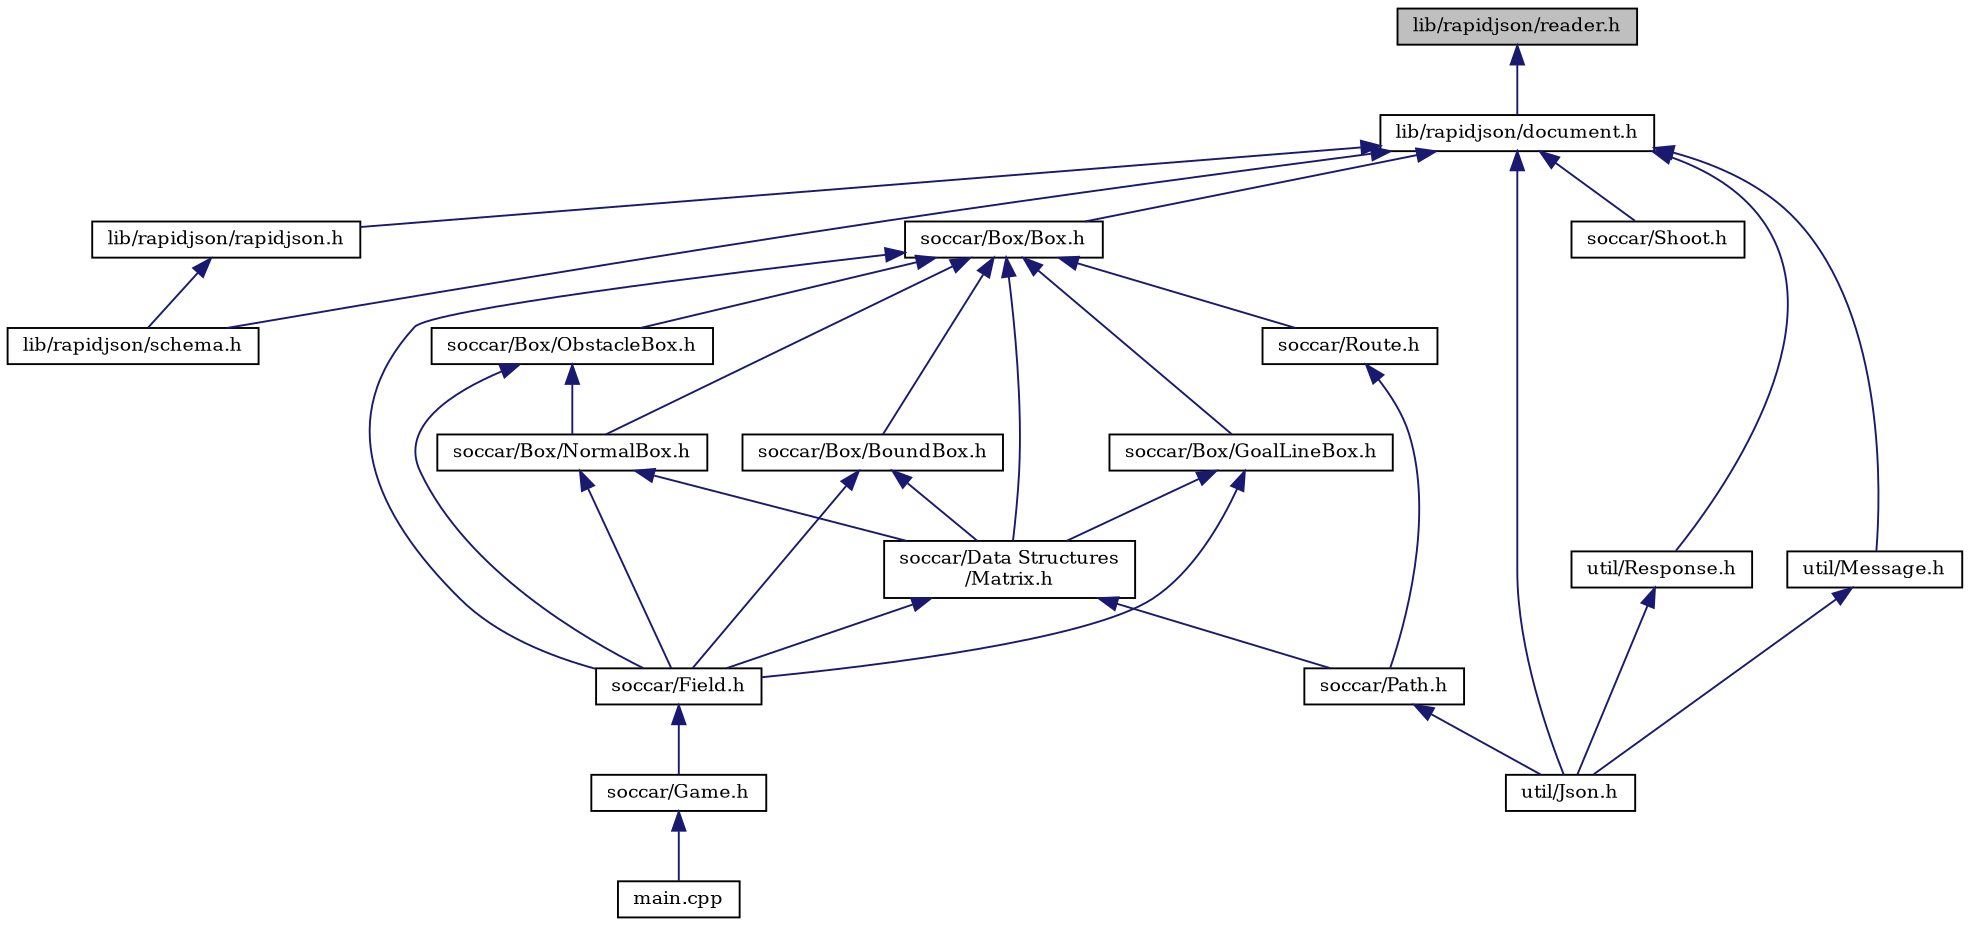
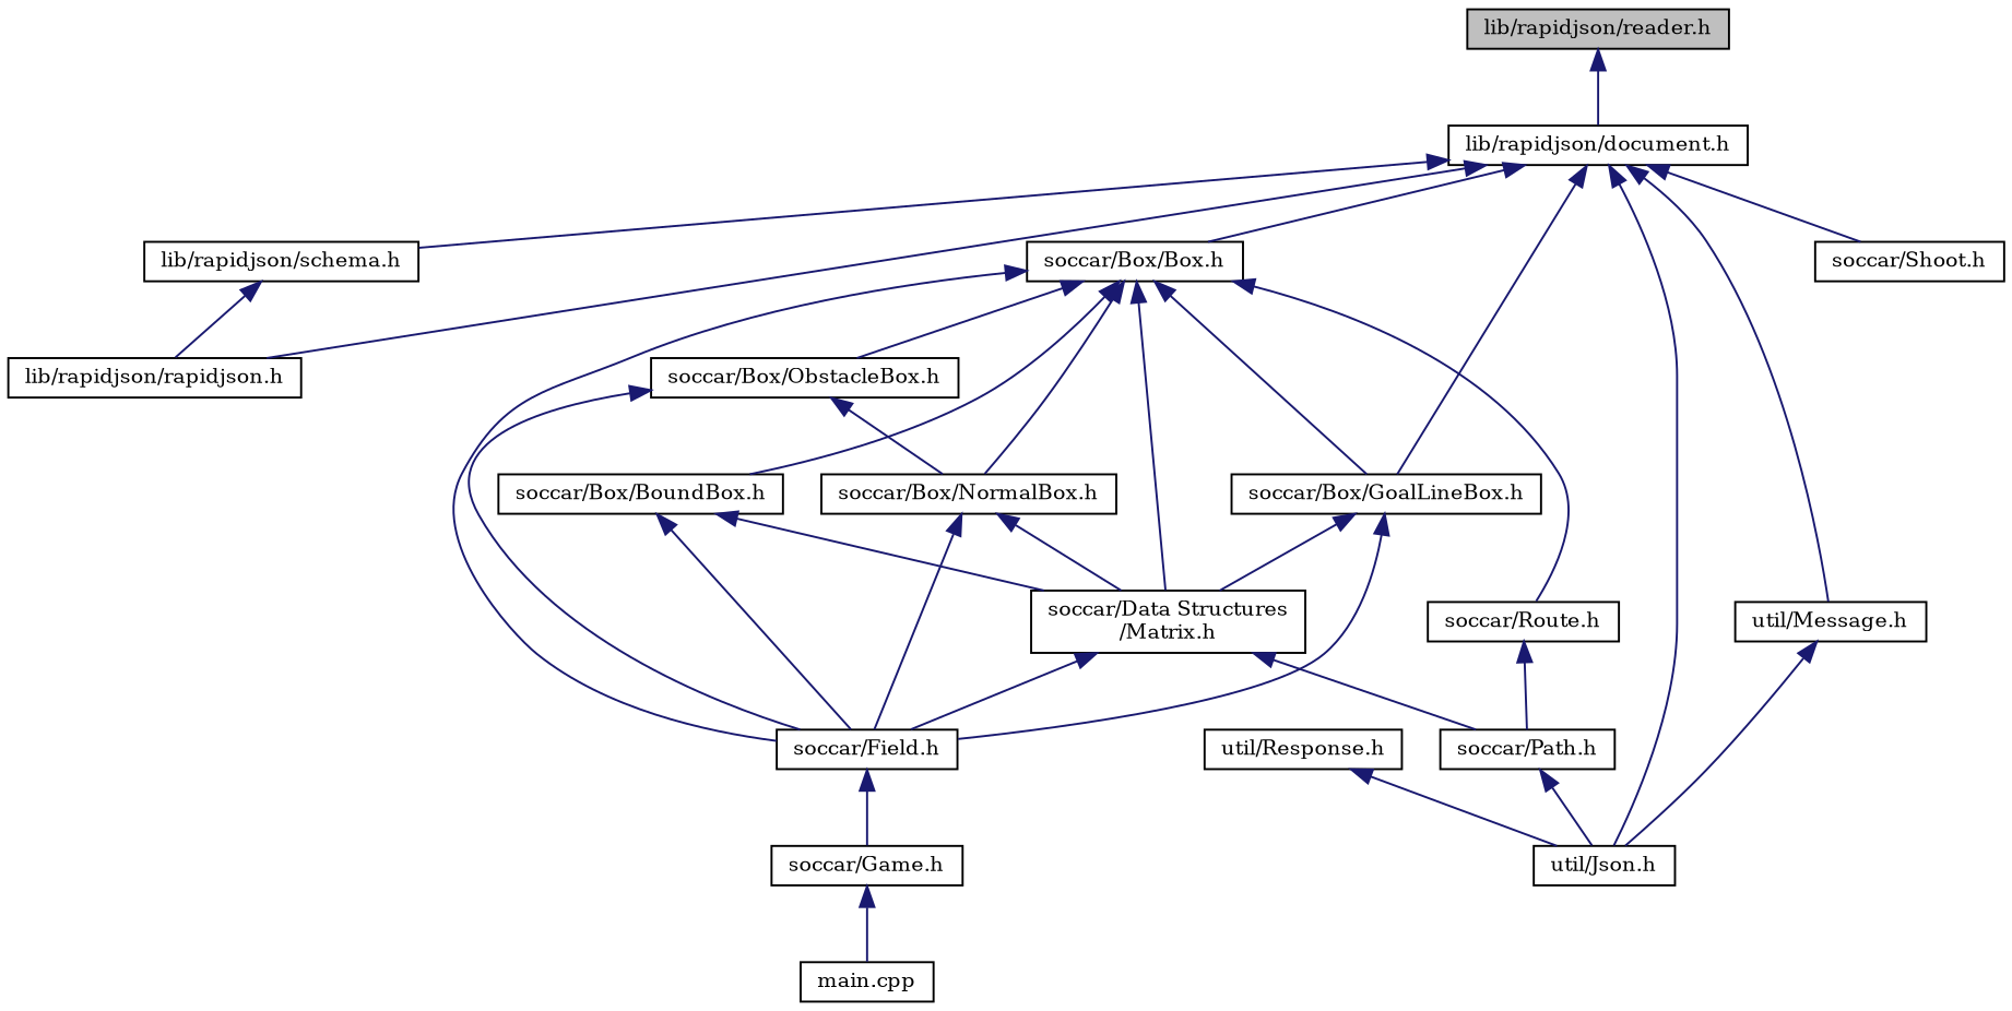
  digraph {
    fontname="DejaVu Serif"
    node [color=black fillcolor=white fontname="DejaVu Serif" fontsize=10 shape=record style=filled]
    edge [color=midnightblue dir=back fontname="DejaVu Serif" fontsize=10 labelfontname=Helvetica labelfontsize=10 style=solid]
    n1 [fillcolor=grey75 fontcolor=black height=0.2 label="lib/rapidjson/reader.h" width=0.4]
    n2 [height=0.2 label="lib/rapidjson/document.h" width=0.4]
    n3 [height=0.2 label="lib/rapidjson/rapidjson.h" width=0.4]
    n4 [height=0.2 label="lib/rapidjson/schema.h" width=0.4]
    n5 [height=0.2 label="soccar/Box/Box.h" width=0.4]
    n6 [height=0.2 label="util/Json.h" width=0.4]
    n7 [height=0.2 label="soccar/Shoot.h" width=0.4]
    n8 [height=0.2 label="util/Response.h" width=0.4]
    n9 [height=0.2 label="util/Message.h" width=0.4]
    n10 [height=0.2 label="soccar/Data Structures\l/Matrix.h" width=0.4]
    n11 [height=0.2 label="soccar/Field.h" width=0.4]
    n12 [height=0.2 label="soccar/Box/NormalBox.h" width=0.4]
    n13 [height=0.2 label="soccar/Box/GoalLineBox.h" width=0.4]
    n14 [height=0.2 label="soccar/Box/ObstacleBox.h" width=0.4]
    n15 [height=0.2 label="soccar/Box/BoundBox.h" width=0.4]
    n16 [height=0.2 label="soccar/Route.h" width=0.4]
    n17 [height=0.2 label="soccar/Path.h" width=0.4]
    n18 [height=0.2 label="soccar/Game.h" width=0.4]
    n19 [height=0.2 label="main.cpp" width=0.4]
    n1 -> n2
    n2 -> n3
    n2 -> n4
    n2 -> n5
    n2 -> n6
    n2 -> n7
-   n2 -> n8
+   n2 -> n13
    n2 -> n9
-   n3 -> n4
+   n4 -> n3
    n5 -> n10
    n5 -> n11
    n5 -> n12
    n5 -> n13
    n5 -> n14
    n5 -> n15
    n5 -> n16
    n8 -> n6
    n9 -> n6
    n10 -> n11
    n10 -> n17
    n11 -> n18
    n12 -> n10
    n12 -> n11
    n13 -> n10
    n13 -> n11
    n14 -> n11
    n14 -> n12
    n15 -> n10
    n15 -> n11
    n16 -> n17
    n17 -> n6
    n18 -> n19
  }
